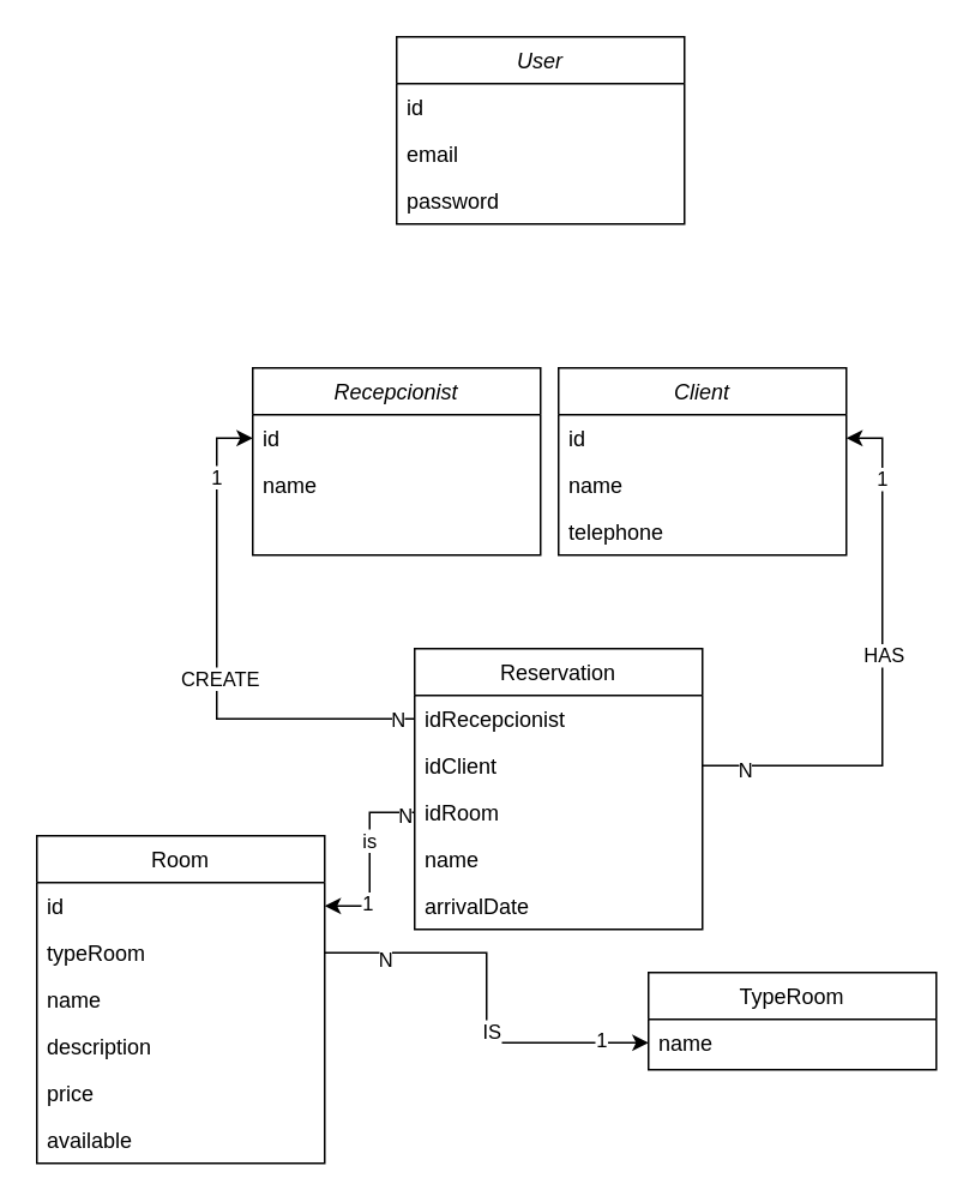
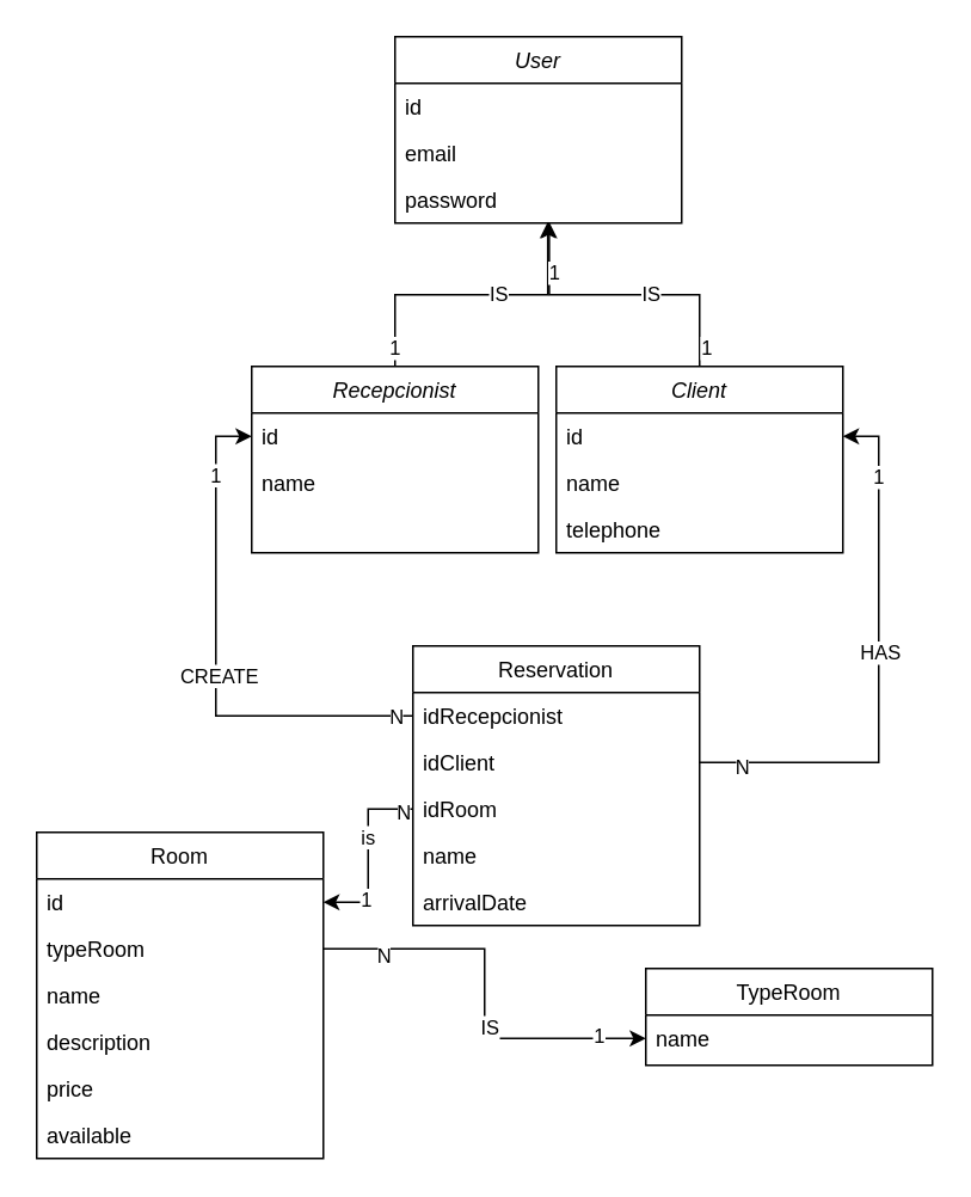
  <mxCell id="0" />
  <mxCell id="1" parent="0" />
  <mxCell id="2" value="User" style="swimlane;fontStyle=2;align=center;verticalAlign=top;childLayout=stackLayout;horizontal=1;startSize=26;horizontalStack=0;resizeParent=1;resizeLast=0;collapsible=1;marginBottom=0;rounded=0;shadow=0;strokeWidth=1;" parent="1" vertex="1"><mxGeometry x="220" y="20" width="160" height="104" as="geometry"><mxRectangle x="230" y="140" width="160" height="26" as="alternateBounds" /></mxGeometry></mxCell>
  <mxCell id="3" value="id" style="text;align=left;verticalAlign=top;spacingLeft=4;spacingRight=4;overflow=hidden;rotatable=0;points=[[0,0.5],[1,0.5]];portConstraint=eastwest;rounded=0;shadow=0;html=0;" vertex="1" parent="2"><mxGeometry y="26" width="160" height="26" as="geometry" /></mxCell>
  <mxCell id="4" value="email" style="text;align=left;verticalAlign=top;spacingLeft=4;spacingRight=4;overflow=hidden;rotatable=0;points=[[0,0.5],[1,0.5]];portConstraint=eastwest;" parent="2" vertex="1"><mxGeometry y="52" width="160" height="26" as="geometry" /></mxCell>
  <mxCell id="5" value="password" style="text;align=left;verticalAlign=top;spacingLeft=4;spacingRight=4;overflow=hidden;rotatable=0;points=[[0,0.5],[1,0.5]];portConstraint=eastwest;rounded=0;shadow=0;html=0;" parent="2" vertex="1"><mxGeometry y="78" width="160" height="26" as="geometry" /></mxCell>
  <mxCell id="6" value="Room" style="swimlane;fontStyle=0;align=center;verticalAlign=top;childLayout=stackLayout;horizontal=1;startSize=26;horizontalStack=0;resizeParent=1;resizeLast=0;collapsible=1;marginBottom=0;rounded=0;shadow=0;strokeWidth=1;" parent="1" vertex="1"><mxGeometry x="20" y="464" width="160" height="182" as="geometry"><mxRectangle x="130" y="380" width="160" height="26" as="alternateBounds" /></mxGeometry></mxCell>
  <mxCell id="7" value="id" style="text;align=left;verticalAlign=top;spacingLeft=4;spacingRight=4;overflow=hidden;rotatable=0;points=[[0,0.5],[1,0.5]];portConstraint=eastwest;" parent="6" vertex="1"><mxGeometry y="26" width="160" height="26" as="geometry" /></mxCell>
  <mxCell id="8" value="typeRoom" style="text;align=left;verticalAlign=top;spacingLeft=4;spacingRight=4;overflow=hidden;rotatable=0;points=[[0,0.5],[1,0.5]];portConstraint=eastwest;rounded=0;shadow=0;html=0;" vertex="1" parent="6"><mxGeometry y="52" width="160" height="26" as="geometry" /></mxCell>
  <mxCell id="9" value="name" style="text;align=left;verticalAlign=top;spacingLeft=4;spacingRight=4;overflow=hidden;rotatable=0;points=[[0,0.5],[1,0.5]];portConstraint=eastwest;rounded=0;shadow=0;html=0;" parent="6" vertex="1"><mxGeometry y="78" width="160" height="26" as="geometry" /></mxCell>
  <mxCell id="10" value="description" style="text;align=left;verticalAlign=top;spacingLeft=4;spacingRight=4;overflow=hidden;rotatable=0;points=[[0,0.5],[1,0.5]];portConstraint=eastwest;rounded=0;shadow=0;html=0;" vertex="1" parent="6"><mxGeometry y="104" width="160" height="26" as="geometry" /></mxCell>
  <mxCell id="11" value="price" style="text;align=left;verticalAlign=top;spacingLeft=4;spacingRight=4;overflow=hidden;rotatable=0;points=[[0,0.5],[1,0.5]];portConstraint=eastwest;rounded=0;shadow=0;html=0;" vertex="1" parent="6"><mxGeometry y="130" width="160" height="26" as="geometry" /></mxCell>
  <mxCell id="12" value="available" style="text;align=left;verticalAlign=top;spacingLeft=4;spacingRight=4;overflow=hidden;rotatable=0;points=[[0,0.5],[1,0.5]];portConstraint=eastwest;rounded=0;shadow=0;html=0;" vertex="1" parent="6"><mxGeometry y="156" width="160" height="26" as="geometry" /></mxCell>
  <mxCell id="13" value="Reservation" style="swimlane;fontStyle=0;align=center;verticalAlign=top;childLayout=stackLayout;horizontal=1;startSize=26;horizontalStack=0;resizeParent=1;resizeLast=0;collapsible=1;marginBottom=0;rounded=0;shadow=0;strokeWidth=1;" parent="1" vertex="1"><mxGeometry x="230" y="360" width="160" height="156" as="geometry"><mxRectangle x="340" y="380" width="170" height="26" as="alternateBounds" /></mxGeometry></mxCell>
  <mxCell id="14" value="idRecepcionist" style="text;align=left;verticalAlign=top;spacingLeft=4;spacingRight=4;overflow=hidden;rotatable=0;points=[[0,0.5],[1,0.5]];portConstraint=eastwest;" parent="13" vertex="1"><mxGeometry y="26" width="160" height="26" as="geometry" /></mxCell>
  <mxCell id="15" value="idClient" style="text;align=left;verticalAlign=top;spacingLeft=4;spacingRight=4;overflow=hidden;rotatable=0;points=[[0,0.5],[1,0.5]];portConstraint=eastwest;" vertex="1" parent="13"><mxGeometry y="52" width="160" height="26" as="geometry" /></mxCell>
  <mxCell id="16" value="idRoom" style="text;align=left;verticalAlign=top;spacingLeft=4;spacingRight=4;overflow=hidden;rotatable=0;points=[[0,0.5],[1,0.5]];portConstraint=eastwest;" vertex="1" parent="13"><mxGeometry y="78" width="160" height="26" as="geometry" /></mxCell>
  <mxCell id="17" value="name" style="text;align=left;verticalAlign=top;spacingLeft=4;spacingRight=4;overflow=hidden;rotatable=0;points=[[0,0.5],[1,0.5]];portConstraint=eastwest;" vertex="1" parent="13"><mxGeometry y="104" width="160" height="26" as="geometry" /></mxCell>
  <mxCell id="18" value="arrivalDate" style="text;align=left;verticalAlign=top;spacingLeft=4;spacingRight=4;overflow=hidden;rotatable=0;points=[[0,0.5],[1,0.5]];portConstraint=eastwest;" vertex="1" parent="13"><mxGeometry y="130" width="160" height="26" as="geometry" /></mxCell>
  <mxCell id="19" style="edgeStyle=orthogonalEdgeStyle;rounded=0;orthogonalLoop=1;jettySize=auto;html=1;exitX=0;exitY=0.5;exitDx=0;exitDy=0;entryX=1;entryY=0.5;entryDx=0;entryDy=0;" edge="1" parent="1" source="16" target="7"><mxGeometry relative="1" as="geometry" /></mxCell>
  <mxCell id="20" value="1" style="edgeLabel;html=1;align=center;verticalAlign=middle;resizable=0;points=[];" vertex="1" connectable="0" parent="19"><mxGeometry x="0.551" y="-2" relative="1" as="geometry"><mxPoint as="offset" /></mxGeometry></mxCell>
  <mxCell id="21" value="N" style="edgeLabel;html=1;align=center;verticalAlign=middle;resizable=0;points=[];" vertex="1" connectable="0" parent="19"><mxGeometry x="-0.88" y="1" relative="1" as="geometry"><mxPoint as="offset" /></mxGeometry></mxCell>
  <mxCell id="22" value="is" style="edgeLabel;html=1;align=center;verticalAlign=middle;resizable=0;points=[];" vertex="1" connectable="0" parent="19"><mxGeometry x="-0.22" y="-1" relative="1" as="geometry"><mxPoint as="offset" /></mxGeometry></mxCell>
+ <mxCell id="23" style="edgeStyle=orthogonalEdgeStyle;rounded=0;orthogonalLoop=1;jettySize=auto;html=1;exitX=0.5;exitY=0;exitDx=0;exitDy=0;entryX=0.533;entryY=0.977;entryDx=0;entryDy=0;entryPerimeter=0;" edge="1" parent="1" source="26" target="5"><mxGeometry relative="1" as="geometry" /></mxCell>
+ <mxCell id="24" value="1" style="edgeLabel;html=1;align=center;verticalAlign=middle;resizable=0;points=[];" vertex="1" connectable="0" parent="23"><mxGeometry x="-0.867" y="1" relative="1" as="geometry"><mxPoint as="offset" /></mxGeometry></mxCell>
+ <mxCell id="25" value="IS" style="edgeLabel;html=1;align=center;verticalAlign=middle;resizable=0;points=[];" vertex="1" connectable="0" parent="23"><mxGeometry x="0.167" y="1" relative="1" as="geometry"><mxPoint as="offset" /></mxGeometry></mxCell>
  <mxCell id="26" value="Recepcionist" style="swimlane;fontStyle=2;align=center;verticalAlign=top;childLayout=stackLayout;horizontal=1;startSize=26;horizontalStack=0;resizeParent=1;resizeLast=0;collapsible=1;marginBottom=0;rounded=0;shadow=0;strokeWidth=1;" vertex="1" parent="1"><mxGeometry x="140" y="204" width="160" height="104" as="geometry"><mxRectangle x="230" y="140" width="160" height="26" as="alternateBounds" /></mxGeometry></mxCell>
  <mxCell id="27" value="id" style="text;align=left;verticalAlign=top;spacingLeft=4;spacingRight=4;overflow=hidden;rotatable=0;points=[[0,0.5],[1,0.5]];portConstraint=eastwest;rounded=0;shadow=0;html=0;" vertex="1" parent="26"><mxGeometry y="26" width="160" height="26" as="geometry" /></mxCell>
  <mxCell id="28" value="name" style="text;align=left;verticalAlign=top;spacingLeft=4;spacingRight=4;overflow=hidden;rotatable=0;points=[[0,0.5],[1,0.5]];portConstraint=eastwest;rounded=0;shadow=0;html=0;" vertex="1" parent="26"><mxGeometry y="52" width="160" height="26" as="geometry" /></mxCell>
+ <mxCell id="29" style="edgeStyle=orthogonalEdgeStyle;rounded=0;orthogonalLoop=1;jettySize=auto;html=1;exitX=0.5;exitY=0;exitDx=0;exitDy=0;entryX=0.538;entryY=0.977;entryDx=0;entryDy=0;entryPerimeter=0;" edge="1" parent="1" source="33" target="5"><mxGeometry relative="1" as="geometry" /></mxCell>
+ <mxCell id="30" value="1" style="edgeLabel;html=1;align=center;verticalAlign=middle;resizable=0;points=[];" vertex="1" connectable="0" parent="29"><mxGeometry x="-0.866" y="-3" relative="1" as="geometry"><mxPoint as="offset" /></mxGeometry></mxCell>
+ <mxCell id="31" value="1" style="edgeLabel;html=1;align=center;verticalAlign=middle;resizable=0;points=[];" vertex="1" connectable="0" parent="29"><mxGeometry x="0.652" y="-2" relative="1" as="geometry"><mxPoint as="offset" /></mxGeometry></mxCell>
+ <mxCell id="32" value="IS" style="edgeLabel;html=1;align=center;verticalAlign=middle;resizable=0;points=[];" vertex="1" connectable="0" parent="29"><mxGeometry x="-0.171" y="-1" relative="1" as="geometry"><mxPoint as="offset" /></mxGeometry></mxCell>
  <mxCell id="33" value="Client" style="swimlane;fontStyle=2;align=center;verticalAlign=top;childLayout=stackLayout;horizontal=1;startSize=26;horizontalStack=0;resizeParent=1;resizeLast=0;collapsible=1;marginBottom=0;rounded=0;shadow=0;strokeWidth=1;" vertex="1" parent="1"><mxGeometry x="310" y="204" width="160" height="104" as="geometry"><mxRectangle x="230" y="140" width="160" height="26" as="alternateBounds" /></mxGeometry></mxCell>
  <mxCell id="34" value="id" style="text;align=left;verticalAlign=top;spacingLeft=4;spacingRight=4;overflow=hidden;rotatable=0;points=[[0,0.5],[1,0.5]];portConstraint=eastwest;rounded=0;shadow=0;html=0;" vertex="1" parent="33"><mxGeometry y="26" width="160" height="26" as="geometry" /></mxCell>
  <mxCell id="35" value="name" style="text;align=left;verticalAlign=top;spacingLeft=4;spacingRight=4;overflow=hidden;rotatable=0;points=[[0,0.5],[1,0.5]];portConstraint=eastwest;" vertex="1" parent="33"><mxGeometry y="52" width="160" height="26" as="geometry" /></mxCell>
  <mxCell id="36" value="telephone" style="text;align=left;verticalAlign=top;spacingLeft=4;spacingRight=4;overflow=hidden;rotatable=0;points=[[0,0.5],[1,0.5]];portConstraint=eastwest;" vertex="1" parent="33"><mxGeometry y="78" width="160" height="26" as="geometry" /></mxCell>
  <mxCell id="37" style="edgeStyle=orthogonalEdgeStyle;rounded=0;orthogonalLoop=1;jettySize=auto;html=1;exitX=0;exitY=0.5;exitDx=0;exitDy=0;entryX=0;entryY=0.5;entryDx=0;entryDy=0;" edge="1" parent="1" source="14" target="27"><mxGeometry relative="1" as="geometry" /></mxCell>
  <mxCell id="38" value="N" style="edgeLabel;html=1;align=center;verticalAlign=middle;resizable=0;points=[];" vertex="1" connectable="0" parent="37"><mxGeometry x="-0.929" relative="1" as="geometry"><mxPoint as="offset" /></mxGeometry></mxCell>
  <mxCell id="39" value="1" style="edgeLabel;html=1;align=center;verticalAlign=middle;resizable=0;points=[];" vertex="1" connectable="0" parent="37"><mxGeometry x="0.713" y="1" relative="1" as="geometry"><mxPoint as="offset" /></mxGeometry></mxCell>
  <mxCell id="40" value="CREATE" style="edgeLabel;html=1;align=center;verticalAlign=middle;resizable=0;points=[];" vertex="1" connectable="0" parent="37"><mxGeometry x="-0.07" y="-1" relative="1" as="geometry"><mxPoint as="offset" /></mxGeometry></mxCell>
  <mxCell id="41" style="edgeStyle=orthogonalEdgeStyle;rounded=0;orthogonalLoop=1;jettySize=auto;html=1;exitX=1;exitY=0.5;exitDx=0;exitDy=0;entryX=1;entryY=0.5;entryDx=0;entryDy=0;" edge="1" parent="1" source="15" target="34"><mxGeometry relative="1" as="geometry" /></mxCell>
  <mxCell id="42" value="N" style="edgeLabel;html=1;align=center;verticalAlign=middle;resizable=0;points=[];" vertex="1" connectable="0" parent="41"><mxGeometry x="-0.849" y="-2" relative="1" as="geometry"><mxPoint as="offset" /></mxGeometry></mxCell>
  <mxCell id="43" value="1" style="edgeLabel;html=1;align=center;verticalAlign=middle;resizable=0;points=[];" vertex="1" connectable="0" parent="41"><mxGeometry x="0.722" y="1" relative="1" as="geometry"><mxPoint as="offset" /></mxGeometry></mxCell>
  <mxCell id="44" value="HAS" style="edgeLabel;html=1;align=center;verticalAlign=middle;resizable=0;points=[];" vertex="1" connectable="0" parent="41"><mxGeometry x="0.073" relative="1" as="geometry"><mxPoint as="offset" /></mxGeometry></mxCell>
  <mxCell id="45" value="TypeRoom" style="swimlane;fontStyle=0;align=center;verticalAlign=top;childLayout=stackLayout;horizontal=1;startSize=26;horizontalStack=0;resizeParent=1;resizeLast=0;collapsible=1;marginBottom=0;rounded=0;shadow=0;strokeWidth=1;" vertex="1" parent="1"><mxGeometry x="360" y="540" width="160" height="54" as="geometry"><mxRectangle x="130" y="380" width="160" height="26" as="alternateBounds" /></mxGeometry></mxCell>
  <mxCell id="46" value="name" style="text;align=left;verticalAlign=top;spacingLeft=4;spacingRight=4;overflow=hidden;rotatable=0;points=[[0,0.5],[1,0.5]];portConstraint=eastwest;rounded=0;shadow=0;html=0;" vertex="1" parent="45"><mxGeometry y="26" width="160" height="26" as="geometry" /></mxCell>
  <mxCell id="47" style="edgeStyle=orthogonalEdgeStyle;rounded=0;orthogonalLoop=1;jettySize=auto;html=1;exitX=1;exitY=0.5;exitDx=0;exitDy=0;entryX=0;entryY=0.5;entryDx=0;entryDy=0;" edge="1" parent="1" source="8" target="46"><mxGeometry relative="1" as="geometry"><mxPoint x="350" y="579" as="targetPoint" /></mxGeometry></mxCell>
  <mxCell id="48" value="N" style="edgeLabel;html=1;align=center;verticalAlign=middle;resizable=0;points=[];" vertex="1" connectable="0" parent="47"><mxGeometry x="-0.713" y="-3" relative="1" as="geometry"><mxPoint as="offset" /></mxGeometry></mxCell>
  <mxCell id="49" value="IS" style="edgeLabel;html=1;align=center;verticalAlign=middle;resizable=0;points=[];" vertex="1" connectable="0" parent="47"><mxGeometry x="0.153" y="2" relative="1" as="geometry"><mxPoint as="offset" /></mxGeometry></mxCell>
  <mxCell id="50" value="1" style="edgeLabel;html=1;align=center;verticalAlign=middle;resizable=0;points=[];" vertex="1" connectable="0" parent="47"><mxGeometry x="0.761" y="2" relative="1" as="geometry"><mxPoint as="offset" /></mxGeometry></mxCell>
